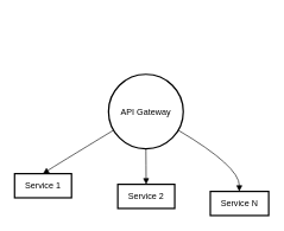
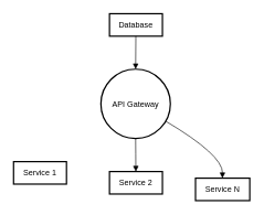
  <mxCell id="0" />
  <mxCell id="1" parent="0" />
+ <mxCell id="2" value="Database" style="whiteSpace=wrap;strokeWidth=2;" vertex="1" parent="1"><mxGeometry x="165" width="80" height="34" as="geometry" y="20" /></mxCell>
  <mxCell id="3" value="API Gateway" style="ellipse;aspect=fixed;strokeWidth=2;whiteSpace=wrap;" vertex="1" parent="1"><mxGeometry x="152" y="104" width="105" height="105" as="geometry" /></mxCell>
  <mxCell id="4" value="Service 1" style="whiteSpace=wrap;strokeWidth=2;" vertex="1" parent="1"><mxGeometry x="20" y="244" width="80" height="34" as="geometry" /></mxCell>
  <mxCell id="5" value="Service 2" style="whiteSpace=wrap;strokeWidth=2;" vertex="1" parent="1"><mxGeometry x="165" y="259" width="80" height="34" as="geometry" /></mxCell>
  <mxCell id="6" value="Service N" style="whiteSpace=wrap;strokeWidth=2;" vertex="1" parent="1"><mxGeometry x="295" y="269" width="82" height="34" as="geometry" /></mxCell>
- <mxCell id="8" value="" style="curved=1;startArrow=none;endArrow=block;exitX=0.003;exitY=0.795;entryX=0.499;entryY=-0.011;" edge="1" parent="1" source="3" target="4"><mxGeometry relative="1" as="geometry"><Array as="points"><mxPoint x="75" y="234" /></Array></mxGeometry></mxCell>
+ <mxCell id="7" value="" style="curved=1;startArrow=none;endArrow=block;exitX=0.498;exitY=0.985;entryX=0.503;entryY=-0.005;" edge="1" parent="1" source="2" target="3"><mxGeometry relative="1" as="geometry"><Array as="points" /></mxGeometry></mxCell>
  <mxCell id="9" value="" style="curved=1;startArrow=none;endArrow=block;exitX=0.503;exitY=0.997;entryX=0.498;entryY=-0.011;" edge="1" parent="1" source="3" target="5"><mxGeometry relative="1" as="geometry"><Array as="points" /></mxGeometry></mxCell>
  <mxCell id="10" value="" style="curved=1;startArrow=none;endArrow=block;exitX=1.004;exitY=0.793;entryX=0.496;entryY=-0.011;" edge="1" parent="1" source="3" target="6"><mxGeometry relative="1" as="geometry"><Array as="points"><mxPoint x="336" y="234" /></Array></mxGeometry></mxCell>
